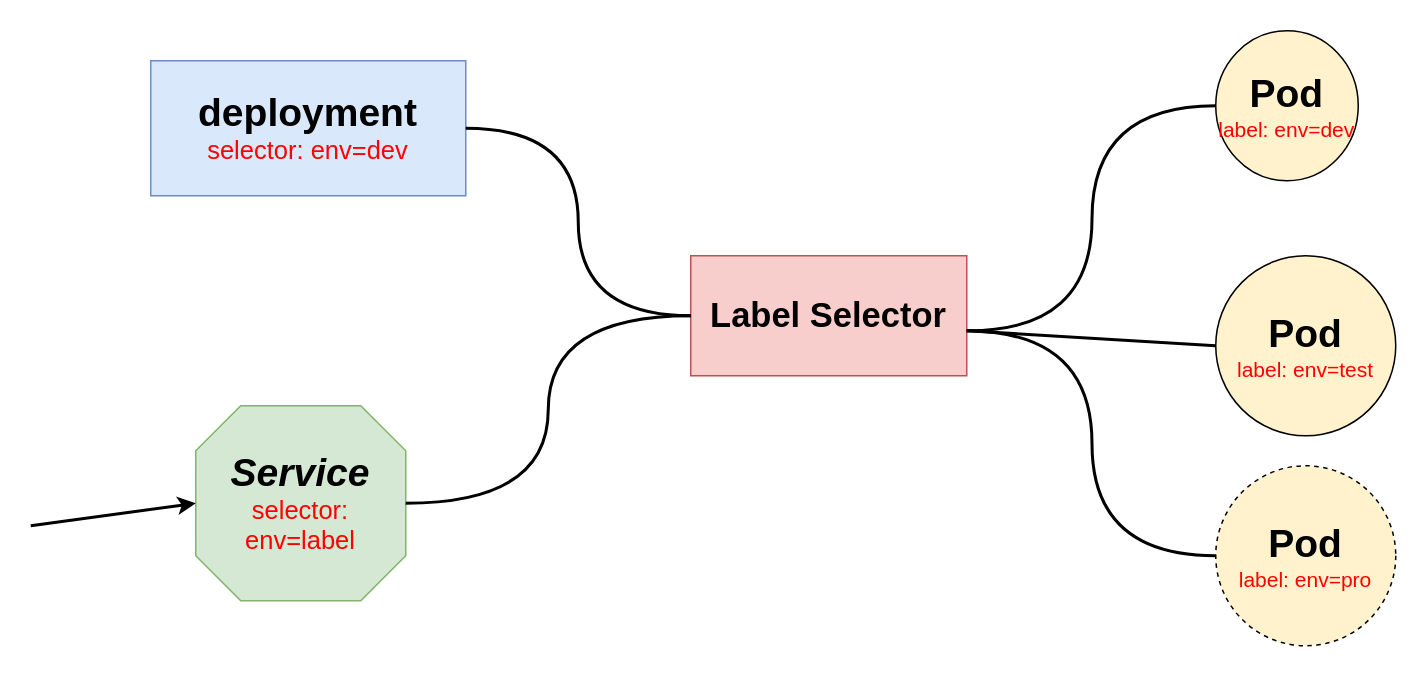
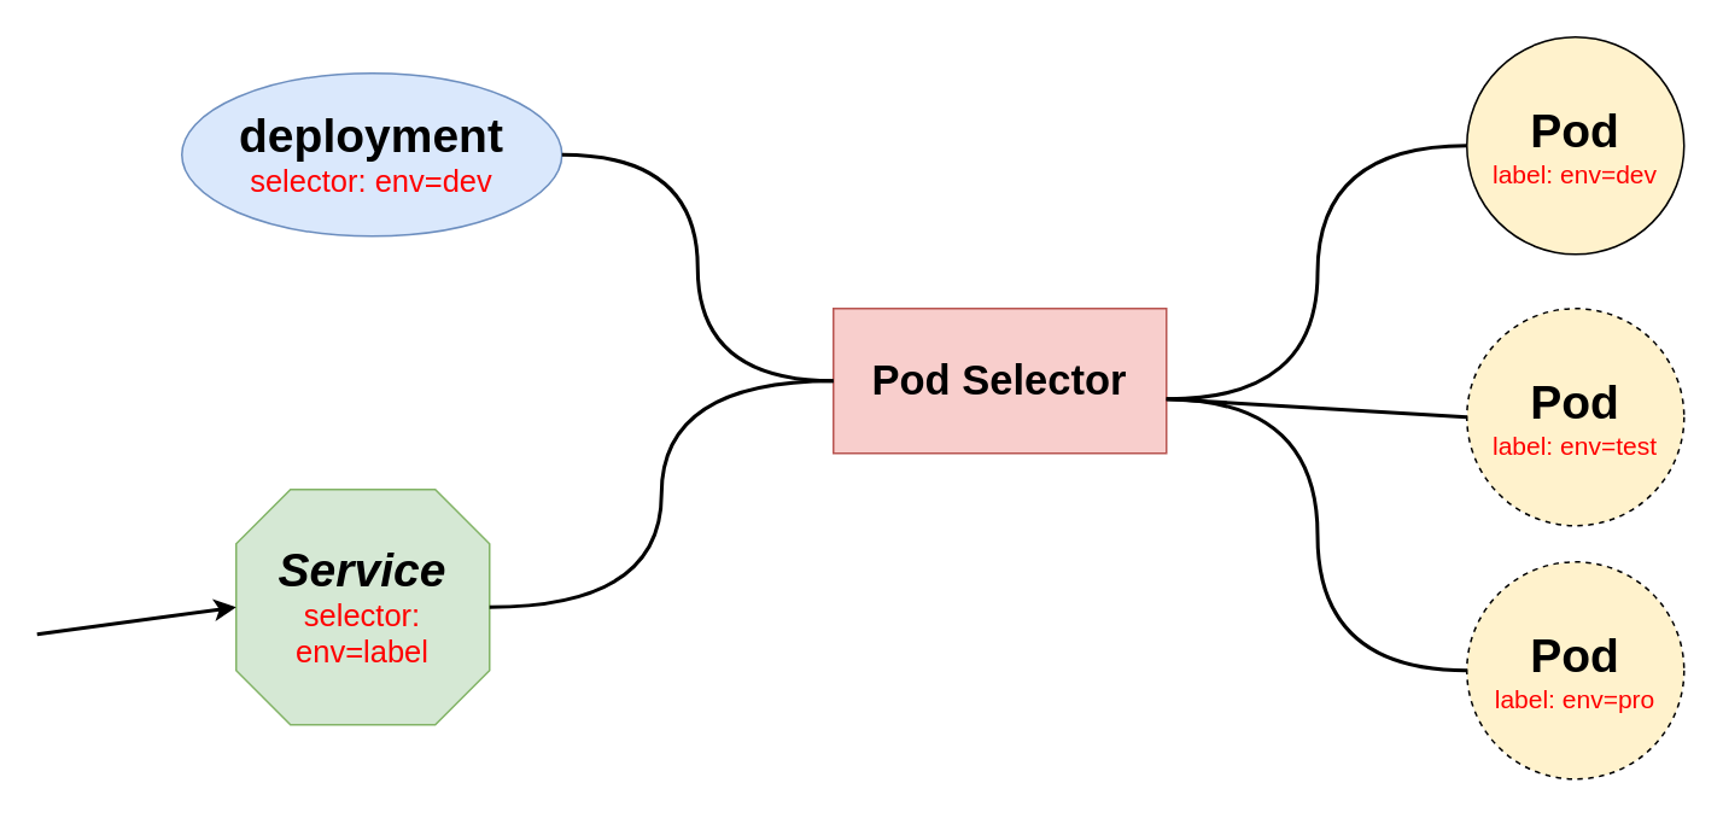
  <mxCell id="0" />
  <mxCell id="1" parent="0" />
- <mxCell id="2" value="&lt;div style=&quot;font-size: 26px;&quot;&gt;&lt;font style=&quot;font-size: 26px;&quot;&gt;&lt;b&gt;&lt;font style=&quot;font-size: 26px;&quot;&gt;deployment&lt;/font&gt;&lt;/b&gt;&lt;/font&gt;&lt;/div&gt;&lt;font style=&quot;font-size: 17px;&quot; color=&quot;#ff0000&quot;&gt;selector: env=dev&lt;/font&gt;" style="rounded=0;whiteSpace=wrap;html=1;glass=0;fillColor=#dae8fc;strokeColor=#6c8ebf;" vertex="1" parent="1"><mxGeometry x="100" y="40" width="210" height="90" as="geometry" /></mxCell>
- <mxCell id="3" value="&lt;div style=&quot;font-size: 23px;&quot;&gt;&lt;b&gt;Label Selector&lt;br&gt;&lt;/b&gt;&lt;/div&gt;" style="rounded=0;whiteSpace=wrap;html=1;fillColor=#f8cecc;strokeColor=#b85450;" vertex="1" parent="1"><mxGeometry x="460" y="170" width="184" height="80" as="geometry" /></mxCell>
+ <mxCell id="2" value="&lt;div style=&quot;font-size: 26px;&quot;&gt;&lt;font style=&quot;font-size: 26px;&quot;&gt;&lt;b&gt;&lt;font style=&quot;font-size: 26px;&quot;&gt;deployment&lt;/font&gt;&lt;/b&gt;&lt;/font&gt;&lt;/div&gt;&lt;font style=&quot;font-size: 17px;&quot; color=&quot;#ff0000&quot;&gt;selector: env=dev&lt;/font&gt;" style="ellipse;whiteSpace=wrap;html=1;glass=0;fillColor=#dae8fc;strokeColor=#6c8ebf;" vertex="1" parent="1"><mxGeometry x="100" y="40" width="210" height="90" as="geometry" /></mxCell>
+ <mxCell id="3" value="&lt;div style=&quot;font-size: 23px;&quot;&gt;&lt;b&gt;Pod Selector&lt;br&gt;&lt;/b&gt;&lt;/div&gt;" style="rounded=0;whiteSpace=wrap;html=1;fillColor=#f8cecc;strokeColor=#b85450;" vertex="1" parent="1"><mxGeometry x="460" y="170" width="184" height="80" as="geometry" /></mxCell>
  <mxCell id="4" value="&lt;div style=&quot;font-size: 23px;&quot;&gt;&lt;b&gt;&lt;i&gt;&lt;font style=&quot;font-size: 26px;&quot;&gt;Service&lt;/font&gt;&lt;/i&gt;&lt;/b&gt;&lt;/div&gt;&lt;div style=&quot;font-size: 17px;&quot;&gt;&lt;font color=&quot;#ff0000&quot; style=&quot;font-size: 17px;&quot;&gt;&lt;font style=&quot;font-size: 17px;&quot;&gt;selector: env=label&lt;/font&gt;&lt;b&gt;&lt;i&gt;&lt;font style=&quot;font-size: 17px;&quot;&gt;&lt;br&gt;&lt;/font&gt;&lt;/i&gt;&lt;/b&gt;&lt;/font&gt;&lt;/div&gt;" style="whiteSpace=wrap;html=1;shape=mxgraph.basic.octagon2;align=center;verticalAlign=middle;dx=15;fillColor=#d5e8d4;strokeColor=#82b366;" vertex="1" parent="1"><mxGeometry x="130" y="270" width="140" height="130" as="geometry" /></mxCell>
  <mxCell id="5" value="" style="endArrow=classic;html=1;rounded=0;strokeWidth=2;entryX=0;entryY=0.5;entryDx=0;entryDy=0;entryPerimeter=0;" edge="1" parent="1" target="4"><mxGeometry width="50" height="50" relative="1" as="geometry"><mxPoint x="20" y="350" as="sourcePoint" /><mxPoint x="130" y="310" as="targetPoint" /></mxGeometry></mxCell>
- <mxCell id="6" value="&lt;div&gt;&lt;b&gt;&lt;font style=&quot;font-size: 26px;&quot;&gt;Pod&lt;/font&gt;&lt;/b&gt;&lt;/div&gt;&lt;div&gt;&lt;font color=&quot;#ff0000&quot; style=&quot;font-size: 14px;&quot;&gt;label: env=dev&lt;/font&gt;&lt;/div&gt;" style="ellipse;whiteSpace=wrap;html=1;aspect=fixed;fillColor=#fff2cc;strokeColor=#000000;" vertex="1" parent="1"><mxGeometry x="810" y="20" width="95" height="100" as="geometry" /></mxCell>
- <mxCell id="7" value="&lt;div&gt;&lt;b&gt;&lt;font style=&quot;font-size: 26px;&quot;&gt;Pod&lt;/font&gt;&lt;/b&gt;&lt;/div&gt;&lt;div&gt;&lt;font color=&quot;#ff0000&quot; style=&quot;font-size: 14px;&quot;&gt;label: env=test&lt;/font&gt;&lt;/div&gt;" style="ellipse;whiteSpace=wrap;html=1;aspect=fixed;fillColor=#fff2cc;strokeColor=#000000;" vertex="1" parent="1"><mxGeometry x="810" y="170" width="120" height="120" as="geometry" /></mxCell>
+ <mxCell id="6" value="&lt;div&gt;&lt;b&gt;&lt;font style=&quot;font-size: 26px;&quot;&gt;Pod&lt;/font&gt;&lt;/b&gt;&lt;/div&gt;&lt;div&gt;&lt;font color=&quot;#ff0000&quot; style=&quot;font-size: 14px;&quot;&gt;label: env=dev&lt;/font&gt;&lt;/div&gt;" style="ellipse;whiteSpace=wrap;html=1;aspect=fixed;fillColor=#fff2cc;strokeColor=#000000;" vertex="1" parent="1"><mxGeometry x="810" y="20" width="120" height="120" as="geometry" /></mxCell>
+ <mxCell id="7" value="&lt;div&gt;&lt;b&gt;&lt;font style=&quot;font-size: 26px;&quot;&gt;Pod&lt;/font&gt;&lt;/b&gt;&lt;/div&gt;&lt;div&gt;&lt;font color=&quot;#ff0000&quot; style=&quot;font-size: 14px;&quot;&gt;label: env=test&lt;/font&gt;&lt;/div&gt;" style="ellipse;whiteSpace=wrap;html=1;aspect=fixed;fillColor=#fff2cc;strokeColor=#000000;dashed=1;" vertex="1" parent="1"><mxGeometry x="810" y="170" width="120" height="120" as="geometry" /></mxCell>
  <mxCell id="8" value="&lt;div&gt;&lt;b&gt;&lt;font style=&quot;font-size: 26px;&quot;&gt;Pod&lt;/font&gt;&lt;/b&gt;&lt;/div&gt;&lt;div&gt;&lt;font color=&quot;#ff0000&quot; style=&quot;font-size: 14px;&quot;&gt;label: env=pro&lt;/font&gt;&lt;/div&gt;" style="ellipse;whiteSpace=wrap;html=1;aspect=fixed;fillColor=#fff2cc;strokeColor=#000000;dashed=1;" vertex="1" parent="1"><mxGeometry x="810" y="310" width="120" height="120" as="geometry" /></mxCell>
  <mxCell id="9" value="" style="endArrow=none;html=1;rounded=0;entryX=0;entryY=0.5;entryDx=0;entryDy=0;edgeStyle=orthogonalEdgeStyle;curved=1;strokeWidth=2;" edge="1" parent="1" target="6"><mxGeometry width="50" height="50" relative="1" as="geometry"><mxPoint x="644" y="220" as="sourcePoint" /><mxPoint x="694" y="170" as="targetPoint" /></mxGeometry></mxCell>
  <mxCell id="10" value="" style="endArrow=none;html=1;rounded=0;entryX=0;entryY=0.5;entryDx=0;entryDy=0;strokeWidth=2;" edge="1" parent="1" target="7"><mxGeometry width="50" height="50" relative="1" as="geometry"><mxPoint x="644" y="220" as="sourcePoint" /><mxPoint x="694" y="170" as="targetPoint" /></mxGeometry></mxCell>
  <mxCell id="11" value="" style="endArrow=none;html=1;rounded=0;entryX=0;entryY=0.5;entryDx=0;entryDy=0;edgeStyle=orthogonalEdgeStyle;curved=1;strokeWidth=2;" edge="1" parent="1" target="8"><mxGeometry width="50" height="50" relative="1" as="geometry"><mxPoint x="644" y="220" as="sourcePoint" /><mxPoint x="694" y="170" as="targetPoint" /></mxGeometry></mxCell>
  <mxCell id="12" value="" style="curved=1;endArrow=none;html=1;rounded=0;exitX=1;exitY=0.5;exitDx=0;exitDy=0;exitPerimeter=0;entryX=0;entryY=0.5;entryDx=0;entryDy=0;edgeStyle=orthogonalEdgeStyle;startArrow=none;startFill=0;strokeWidth=2;endFill=0;" edge="1" parent="1" source="4" target="3"><mxGeometry width="50" height="50" relative="1" as="geometry"><mxPoint x="340" y="280" as="sourcePoint" /><mxPoint x="390" y="230" as="targetPoint" /></mxGeometry></mxCell>
  <mxCell id="13" value="" style="endArrow=none;html=1;rounded=0;exitX=1;exitY=0.5;exitDx=0;exitDy=0;entryX=0;entryY=0.5;entryDx=0;entryDy=0;edgeStyle=orthogonalEdgeStyle;curved=1;strokeWidth=2;" edge="1" parent="1" source="2" target="3"><mxGeometry width="50" height="50" relative="1" as="geometry"><mxPoint x="340" y="280" as="sourcePoint" /><mxPoint x="390" y="230" as="targetPoint" /></mxGeometry></mxCell>
